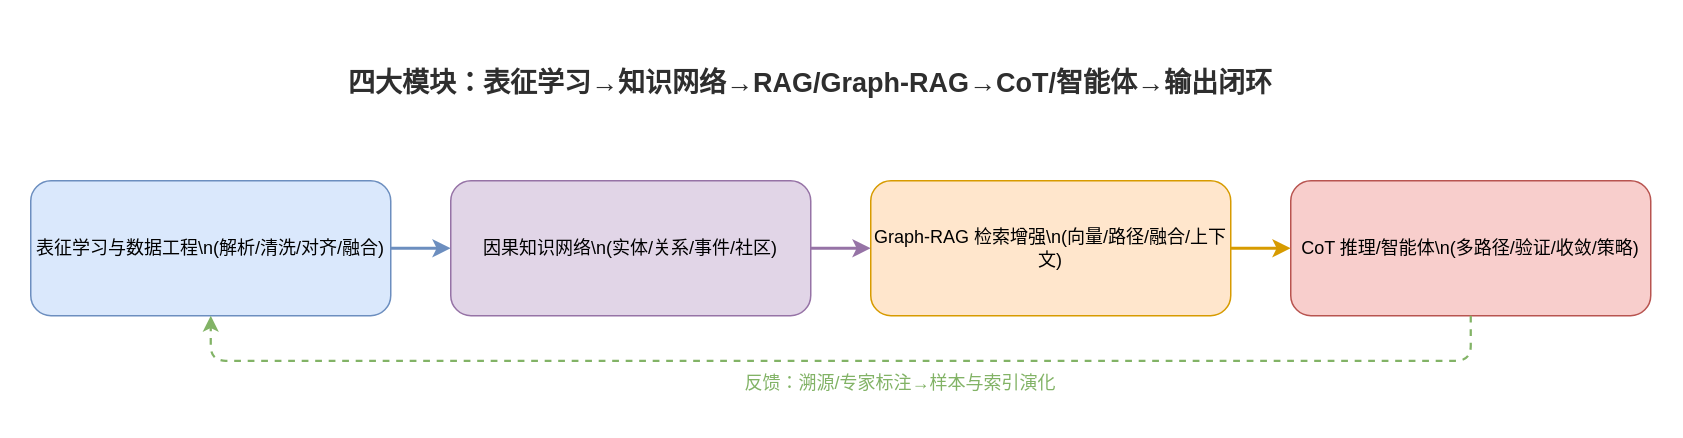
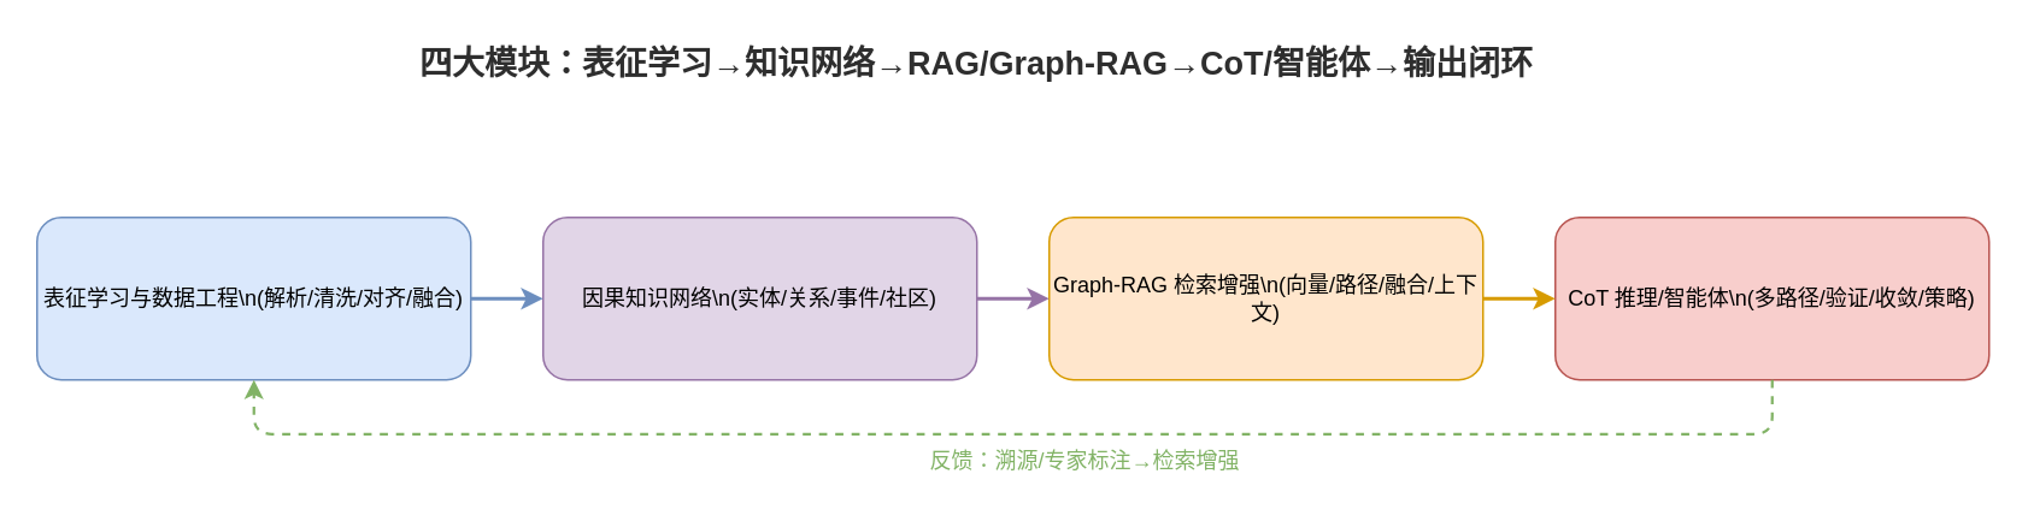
  <mxCell id="0" />
  <mxCell id="1" parent="0" />
- <mxCell id="2" value="四大模块：表征学习→知识网络→RAG/Graph‑RAG→CoT/智能体→输出闭环" style="text;html=1;strokeColor=none;fillColor=none;align=center;verticalAlign=middle;fontSize=18;fontStyle=1;fontColor=#2E2E2E;whiteSpace=wrap;" parent="1" vertex="1"><mxGeometry x="120" y="40" width="840" height="30" as="geometry" /></mxCell>
+ <mxCell id="2" value="四大模块：表征学习→知识网络→RAG/Graph‑RAG→CoT/智能体→输出闭环" style="text;html=1;strokeColor=none;fillColor=none;align=center;verticalAlign=middle;fontSize=18;fontStyle=1;fontColor=#2E2E2E;whiteSpace=wrap;" parent="1" vertex="1"><mxGeometry x="120" y="20" width="840" height="30" as="geometry" /></mxCell>
  <mxCell id="3" value="表征学习与数据工程\n(解析/清洗/对齐/融合)" style="rounded=1;whiteSpace=wrap;html=1;fillColor=#dae8fc;strokeColor=#6c8ebf;" parent="1" vertex="1"><mxGeometry x="20" y="120" width="240" height="90" as="geometry" /></mxCell>
  <mxCell id="4" value="因果知识网络\n(实体/关系/事件/社区)" style="rounded=1;whiteSpace=wrap;html=1;fillColor=#e1d5e7;strokeColor=#9673a6;" parent="1" vertex="1"><mxGeometry x="300" y="120" width="240" height="90" as="geometry" /></mxCell>
  <mxCell id="5" value="Graph‑RAG 检索增强\n(向量/路径/融合/上下文)" style="rounded=1;whiteSpace=wrap;html=1;fillColor=#ffe6cc;strokeColor=#d79b00;" parent="1" vertex="1"><mxGeometry x="580" y="120" width="240" height="90" as="geometry" /></mxCell>
  <mxCell id="6" value="CoT 推理/智能体\n(多路径/验证/收敛/策略)" style="rounded=1;whiteSpace=wrap;html=1;fillColor=#f8cecc;strokeColor=#b85450;" parent="1" vertex="1"><mxGeometry x="860" y="120" width="240" height="90" as="geometry" /></mxCell>
  <mxCell id="7" style="edgeStyle=orthogonalEdgeStyle;rounded=0;html=1;strokeWidth=2;strokeColor=#6c8ebf;" parent="1" source="3" target="4" edge="1"><mxGeometry relative="1" as="geometry" /></mxCell>
  <mxCell id="8" style="edgeStyle=orthogonalEdgeStyle;rounded=0;html=1;strokeWidth=2;strokeColor=#9673a6;" parent="1" source="4" target="5" edge="1"><mxGeometry relative="1" as="geometry" /></mxCell>
  <mxCell id="9" style="edgeStyle=orthogonalEdgeStyle;rounded=0;html=1;strokeWidth=2;strokeColor=#d79b00;" parent="1" source="5" target="6" edge="1"><mxGeometry relative="1" as="geometry" /></mxCell>
- <mxCell id="10" value="反馈：溯源/专家标注→样本与索引演化" style="text;html=1;strokeColor=none;fillColor=none;align=center;verticalAlign=middle;fontSize=12;fontColor=#82b366;whiteSpace=wrap;" parent="1" vertex="1"><mxGeometry x="300" y="240" width="600" height="30" as="geometry" /></mxCell>
+ <mxCell id="10" value="反馈：溯源/专家标注→检索增强" style="text;html=1;strokeColor=none;fillColor=none;align=center;verticalAlign=middle;fontSize=12;fontColor=#82b366;whiteSpace=wrap;" parent="1" vertex="1"><mxGeometry x="300" y="240" width="600" height="30" as="geometry" /></mxCell>
  <mxCell id="11" style="edgeStyle=orthogonalEdgeStyle;dashed=1;html=1;strokeWidth=1.5;strokeColor=#82b366;" parent="1" source="6" target="3" edge="1"><mxGeometry relative="1" as="geometry"><Array as="points"><mxPoint x="980" y="240" /><mxPoint x="140" y="240" /></Array></mxGeometry></mxCell>
